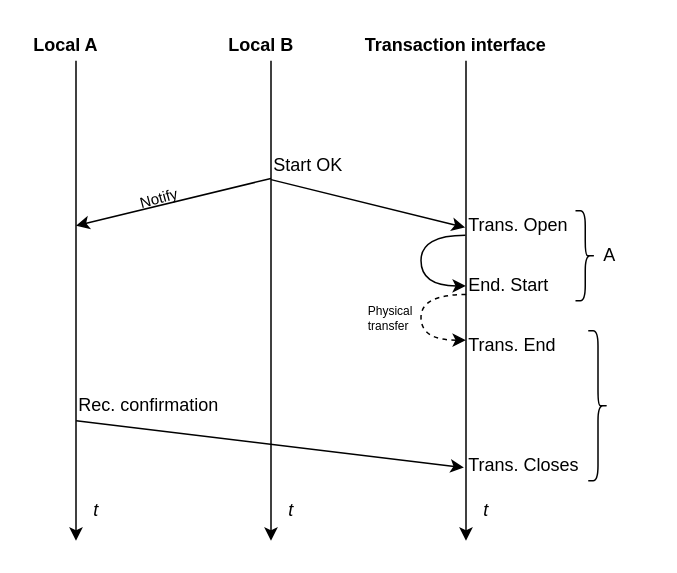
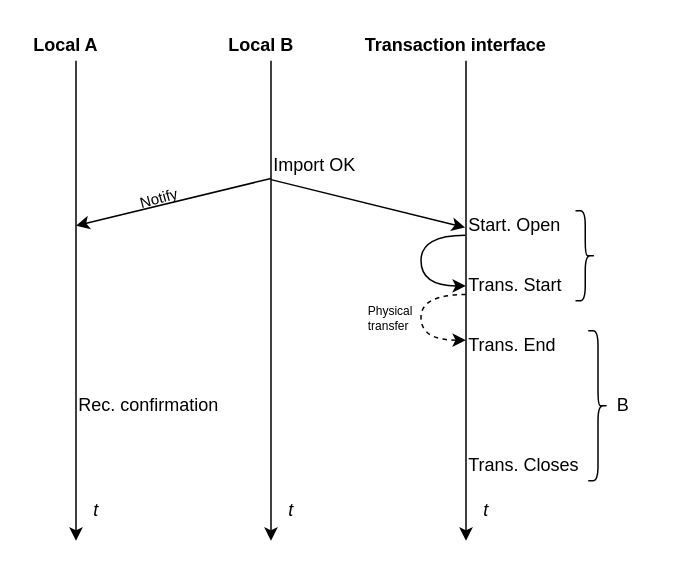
  <mxCell id="0" />
  <mxCell id="1" parent="0" />
  <mxCell id="2" style="edgeStyle=orthogonalEdgeStyle;rounded=0;orthogonalLoop=1;jettySize=auto;html=1;" edge="1" parent="1" source="3"><mxGeometry relative="1" as="geometry"><mxPoint x="50" y="360" as="targetPoint" /><Array as="points"><mxPoint x="50" y="340" /></Array></mxGeometry></mxCell>
  <mxCell id="3" value="Local A" style="text;html=1;align=left;verticalAlign=middle;resizable=0;points=[];autosize=1;fontStyle=1" vertex="1" parent="1"><mxGeometry x="20" y="20" width="60" height="20" as="geometry" /></mxCell>
  <mxCell id="4" style="edgeStyle=orthogonalEdgeStyle;rounded=0;orthogonalLoop=1;jettySize=auto;html=1;" edge="1" parent="1" source="5"><mxGeometry relative="1" as="geometry"><mxPoint x="180" y="360" as="targetPoint" /><Array as="points"><mxPoint x="180" y="342" /></Array></mxGeometry></mxCell>
  <mxCell id="5" value="Local B" style="text;html=1;align=left;verticalAlign=middle;resizable=0;points=[];autosize=1;fontStyle=1" vertex="1" parent="1"><mxGeometry x="150" y="20" width="60" height="20" as="geometry" /></mxCell>
  <mxCell id="6" style="edgeStyle=orthogonalEdgeStyle;rounded=0;orthogonalLoop=1;jettySize=auto;html=1;" edge="1" parent="1" source="7"><mxGeometry relative="1" as="geometry"><mxPoint x="310" y="360" as="targetPoint" /><Array as="points"><mxPoint x="310" y="120" /><mxPoint x="310" y="120" /></Array></mxGeometry></mxCell>
  <mxCell id="7" value="Transaction interface" style="text;html=1;align=left;verticalAlign=middle;resizable=0;points=[];autosize=1;fontStyle=1;spacing=0;" vertex="1" parent="1"><mxGeometry x="243" y="20" width="140" height="20" as="geometry" /></mxCell>
  <mxCell id="8" value="&lt;i&gt;t&lt;/i&gt;" style="text;html=1;align=left;verticalAlign=middle;resizable=0;points=[];autosize=1;" vertex="1" parent="1"><mxGeometry x="60" y="330" width="20" height="20" as="geometry" /></mxCell>
  <mxCell id="9" value="&lt;i&gt;t&lt;/i&gt;" style="text;html=1;align=left;verticalAlign=middle;resizable=0;points=[];autosize=1;" vertex="1" parent="1"><mxGeometry x="190" y="330" width="20" height="20" as="geometry" /></mxCell>
  <mxCell id="10" value="&lt;i&gt;t&lt;/i&gt;" style="text;html=1;align=left;verticalAlign=middle;resizable=0;points=[];autosize=1;" vertex="1" parent="1"><mxGeometry x="320" y="330" width="20" height="20" as="geometry" /></mxCell>
  <mxCell id="11" style="edgeStyle=none;rounded=0;orthogonalLoop=1;jettySize=auto;html=1;" edge="1" parent="1" source="13"><mxGeometry relative="1" as="geometry"><mxPoint x="50" y="150" as="targetPoint" /></mxGeometry></mxCell>
  <mxCell id="12" style="edgeStyle=none;rounded=0;orthogonalLoop=1;jettySize=auto;html=1;entryX=-0.007;entryY=0.558;entryDx=0;entryDy=0;entryPerimeter=0;fontSize=10;exitX=0;exitY=0.963;exitDx=0;exitDy=0;exitPerimeter=0;" edge="1" parent="1" source="13" target="16"><mxGeometry relative="1" as="geometry" /></mxCell>
- <mxCell id="13" value="Start OK" style="text;html=1;align=left;verticalAlign=middle;resizable=0;points=[];autosize=1;" vertex="1" parent="1"><mxGeometry x="180" y="100" width="70" height="20" as="geometry" /></mxCell>
+ <mxCell id="13" value="Import OK" style="text;html=1;align=left;verticalAlign=middle;resizable=0;points=[];autosize=1;" vertex="1" parent="1"><mxGeometry x="180" y="100" width="70" height="20" as="geometry" /></mxCell>
  <mxCell id="14" value="Notify" style="text;html=1;align=left;verticalAlign=middle;resizable=0;points=[];autosize=1;rotation=-15;fontSize=10;" vertex="1" parent="1"><mxGeometry x="90" y="120" width="40" height="20" as="geometry" /></mxCell>
  <mxCell id="15" style="edgeStyle=orthogonalEdgeStyle;curved=1;rounded=0;orthogonalLoop=1;jettySize=auto;html=1;fontSize=10;exitX=-0.005;exitY=0.816;exitDx=0;exitDy=0;exitPerimeter=0;" edge="1" parent="1" source="16"><mxGeometry relative="1" as="geometry"><mxPoint x="309.44" y="160" as="sourcePoint" /><mxPoint x="310" y="190.12" as="targetPoint" /><Array as="points"><mxPoint x="280" y="156" /><mxPoint x="280" y="190" /></Array></mxGeometry></mxCell>
- <mxCell id="16" value="Trans. Open" style="text;html=1;align=left;verticalAlign=middle;resizable=0;points=[];autosize=1;" vertex="1" parent="1"><mxGeometry x="310" y="140" width="80" height="20" as="geometry" /></mxCell>
- <mxCell id="17" value="End. Start" style="text;html=1;align=left;verticalAlign=middle;resizable=0;points=[];autosize=1;" vertex="1" parent="1"><mxGeometry x="310" y="180" width="80" height="20" as="geometry" /></mxCell>
+ <mxCell id="16" value="Start. Open" style="text;html=1;align=left;verticalAlign=middle;resizable=0;points=[];autosize=1;" vertex="1" parent="1"><mxGeometry x="310" y="140" width="80" height="20" as="geometry" /></mxCell>
+ <mxCell id="17" value="Trans. Start" style="text;html=1;align=left;verticalAlign=middle;resizable=0;points=[];autosize=1;" vertex="1" parent="1"><mxGeometry x="310" y="180" width="80" height="20" as="geometry" /></mxCell>
  <mxCell id="18" value="Trans. End" style="text;html=1;align=left;verticalAlign=middle;resizable=0;points=[];autosize=1;" vertex="1" parent="1"><mxGeometry x="310" y="220" width="70" height="20" as="geometry" /></mxCell>
  <mxCell id="19" style="edgeStyle=orthogonalEdgeStyle;curved=1;rounded=0;orthogonalLoop=1;jettySize=auto;html=1;fontSize=10;exitX=0.001;exitY=0.792;exitDx=0;exitDy=0;exitPerimeter=0;dashed=1;" edge="1" parent="1" source="17"><mxGeometry relative="1" as="geometry"><mxPoint x="306.88" y="190" as="sourcePoint" /><mxPoint x="310" y="226.28" as="targetPoint" /><Array as="points"><mxPoint x="280" y="196" /><mxPoint x="280" y="226" /></Array></mxGeometry></mxCell>
  <mxCell id="20" value="Physical&lt;br&gt;transfer" style="text;html=1;align=left;verticalAlign=middle;resizable=0;points=[];autosize=1;rotation=0;fontSize=8;" vertex="1" parent="1"><mxGeometry x="243" y="197" width="50" height="30" as="geometry" /></mxCell>
- <mxCell id="21" style="edgeStyle=none;rounded=0;orthogonalLoop=1;jettySize=auto;html=1;entryX=-0.016;entryY=0.562;entryDx=0;entryDy=0;entryPerimeter=0;fontSize=11;exitX=0.001;exitY=1.002;exitDx=0;exitDy=0;exitPerimeter=0;" edge="1" parent="1" source="22" target="23"><mxGeometry relative="1" as="geometry"><mxPoint x="51" y="280" as="sourcePoint" /></mxGeometry></mxCell>
  <mxCell id="22" value="Rec. confirmation" style="text;html=1;align=left;verticalAlign=middle;resizable=0;points=[];autosize=1;" vertex="1" parent="1"><mxGeometry x="50" y="260" width="110" height="20" as="geometry" /></mxCell>
  <mxCell id="23" value="Trans. Closes" style="text;html=1;align=left;verticalAlign=middle;resizable=0;points=[];autosize=1;" vertex="1" parent="1"><mxGeometry x="310" y="300" width="90" height="20" as="geometry" /></mxCell>
  <mxCell id="24" value="" style="shape=curlyBracket;whiteSpace=wrap;html=1;rounded=1;fontSize=11;align=left;rotation=-180;" vertex="1" parent="1"><mxGeometry x="383" y="140" width="13" height="60" as="geometry" /></mxCell>
- <mxCell id="25" value="A" style="text;html=1;align=left;verticalAlign=middle;resizable=0;points=[];autosize=1;" vertex="1" parent="1"><mxGeometry x="400" y="160" width="20" height="20" as="geometry" /></mxCell>
  <mxCell id="26" value="" style="shape=curlyBracket;whiteSpace=wrap;html=1;rounded=1;fontSize=11;align=left;rotation=-180;" vertex="1" parent="1"><mxGeometry x="391.5" y="220" width="13" height="100" as="geometry" /></mxCell>
+ <mxCell id="27" value="B" style="text;html=1;align=left;verticalAlign=middle;resizable=0;points=[];autosize=1;" vertex="1" parent="1"><mxGeometry x="408.5" y="260" width="20" height="20" as="geometry" /></mxCell>
